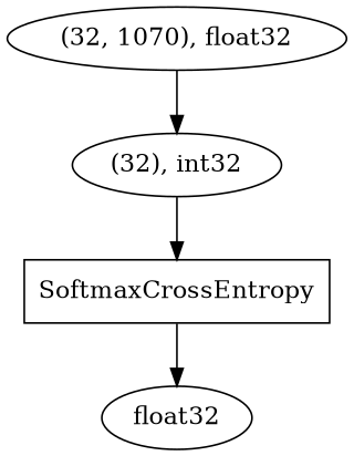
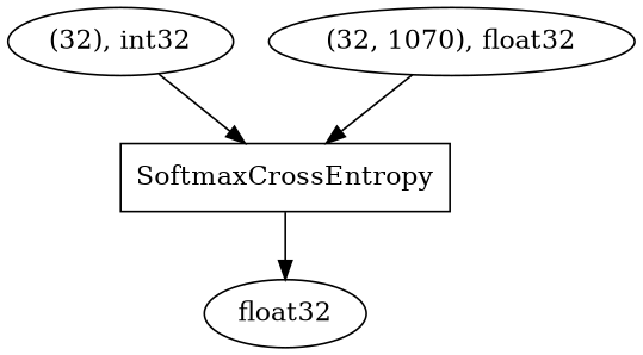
  digraph {
    rankdir=TB
    node [shape=oval]
    n1 [label=float32]
    n2 [label="(32), int32"]
    n3 [label=SoftmaxCrossEntropy shape=box]
    n4 [label="(32, 1070), float32"]
    n2 -> n3
    n3 -> n1
-   n4 -> n2
+   n4 -> n3
  }
